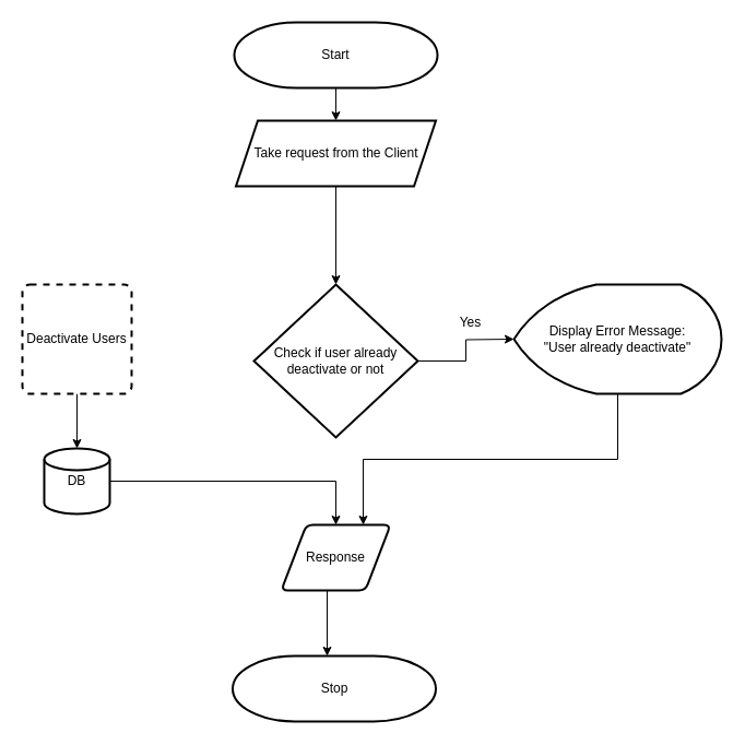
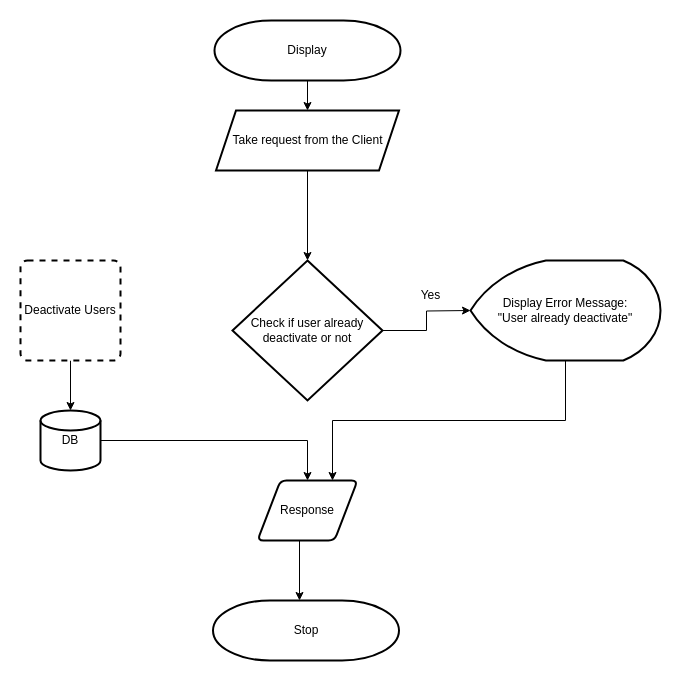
  <mxCell id="0" />
  <mxCell id="1" parent="0" />
  <mxCell id="2" style="edgeStyle=orthogonalEdgeStyle;rounded=0;orthogonalLoop=1;jettySize=auto;html=1;exitX=0.5;exitY=1;exitDx=0;exitDy=0;exitPerimeter=0;" parent="1" source="3" target="5" edge="1"><mxGeometry relative="1" as="geometry" /></mxCell>
- <mxCell id="3" value="Start" style="strokeWidth=2;html=1;shape=mxgraph.flowchart.terminator;whiteSpace=wrap;" parent="1" vertex="1"><mxGeometry x="214" y="20" width="186" height="60" as="geometry" /></mxCell>
+ <mxCell id="3" value="Display" style="strokeWidth=2;html=1;shape=mxgraph.flowchart.terminator;whiteSpace=wrap;" parent="1" vertex="1"><mxGeometry x="214" y="20" width="186" height="60" as="geometry" /></mxCell>
  <mxCell id="4" style="edgeStyle=orthogonalEdgeStyle;rounded=0;orthogonalLoop=1;jettySize=auto;html=1;exitX=0.5;exitY=1;exitDx=0;exitDy=0;entryX=0.5;entryY=0;entryDx=0;entryDy=0;" parent="1" source="5" target="7" edge="1"><mxGeometry relative="1" as="geometry" /></mxCell>
  <mxCell id="5" value="Take request from the Client" style="shape=parallelogram;perimeter=parallelogramPerimeter;whiteSpace=wrap;html=1;fixedSize=1;strokeWidth=2;" parent="1" vertex="1"><mxGeometry x="215.5" y="110" width="183" height="60" as="geometry" /></mxCell>
  <mxCell id="6" value="" style="edgeStyle=orthogonalEdgeStyle;rounded=0;orthogonalLoop=1;jettySize=auto;html=1;" parent="1" source="7" edge="1"><mxGeometry relative="1" as="geometry"><mxPoint x="470" y="310" as="targetPoint" /></mxGeometry></mxCell>
  <mxCell id="7" value="Check if user already deactivate or not" style="rhombus;whiteSpace=wrap;html=1;strokeWidth=2;" parent="1" vertex="1"><mxGeometry x="232" y="260" width="150" height="140" as="geometry" /></mxCell>
  <mxCell id="8" style="edgeStyle=orthogonalEdgeStyle;rounded=0;orthogonalLoop=1;jettySize=auto;html=1;exitX=0.5;exitY=1;exitDx=0;exitDy=0;exitPerimeter=0;entryX=0.75;entryY=0;entryDx=0;entryDy=0;" parent="1" source="9" target="16" edge="1"><mxGeometry relative="1" as="geometry" /></mxCell>
  <mxCell id="9" value="Display Error Message:&lt;br&gt;&quot;User already deactivate&quot;" style="strokeWidth=2;html=1;shape=mxgraph.flowchart.display;whiteSpace=wrap;" parent="1" vertex="1"><mxGeometry x="470" y="260" width="190" height="100" as="geometry" /></mxCell>
  <mxCell id="10" value="Yes&lt;br&gt;" style="text;html=1;align=center;verticalAlign=middle;resizable=0;points=[];autosize=1;strokeColor=none;fillColor=none;" parent="1" vertex="1"><mxGeometry x="410" y="280" width="40" height="30" as="geometry" /></mxCell>
  <mxCell id="11" style="edgeStyle=orthogonalEdgeStyle;rounded=0;orthogonalLoop=1;jettySize=auto;html=1;exitX=0.5;exitY=1;exitDx=0;exitDy=0;entryX=0.5;entryY=0;entryDx=0;entryDy=0;entryPerimeter=0;" parent="1" source="12" target="14" edge="1"><mxGeometry relative="1" as="geometry" /></mxCell>
  <mxCell id="12" value="Deactivate Users" style="rounded=1;whiteSpace=wrap;html=1;absoluteArcSize=1;arcSize=14;strokeWidth=2;dashed=1;" parent="1" vertex="1"><mxGeometry x="20" y="260" width="100" height="100" as="geometry" /></mxCell>
  <mxCell id="13" style="edgeStyle=orthogonalEdgeStyle;rounded=0;orthogonalLoop=1;jettySize=auto;html=1;" parent="1" source="14" target="16" edge="1"><mxGeometry relative="1" as="geometry" /></mxCell>
  <mxCell id="14" value="DB" style="strokeWidth=2;html=1;shape=mxgraph.flowchart.database;whiteSpace=wrap;" parent="1" vertex="1"><mxGeometry x="40" y="410" width="60" height="60" as="geometry" /></mxCell>
  <mxCell id="15" style="edgeStyle=orthogonalEdgeStyle;rounded=0;orthogonalLoop=1;jettySize=auto;html=1;exitX=0.25;exitY=1;exitDx=0;exitDy=0;" parent="1" edge="1"><mxGeometry relative="1" as="geometry"><mxPoint x="299" y="600" as="targetPoint" /><mxPoint x="299" y="540" as="sourcePoint" /></mxGeometry></mxCell>
  <mxCell id="16" value="Response" style="shape=parallelogram;html=1;strokeWidth=2;perimeter=parallelogramPerimeter;whiteSpace=wrap;rounded=1;arcSize=12;size=0.23;" parent="1" vertex="1"><mxGeometry x="257" y="480" width="100" height="60" as="geometry" /></mxCell>
  <mxCell id="17" value="Stop" style="strokeWidth=2;html=1;shape=mxgraph.flowchart.terminator;whiteSpace=wrap;" parent="1" vertex="1"><mxGeometry x="212.5" y="600" width="186" height="60" as="geometry" /></mxCell>
